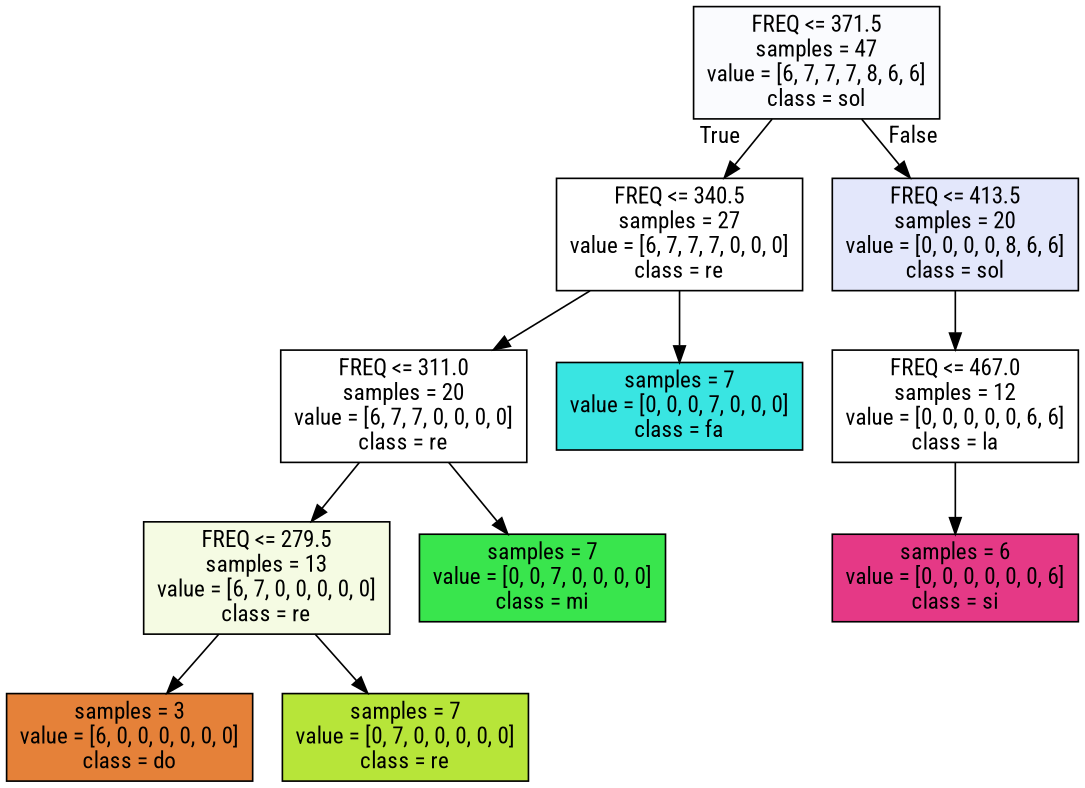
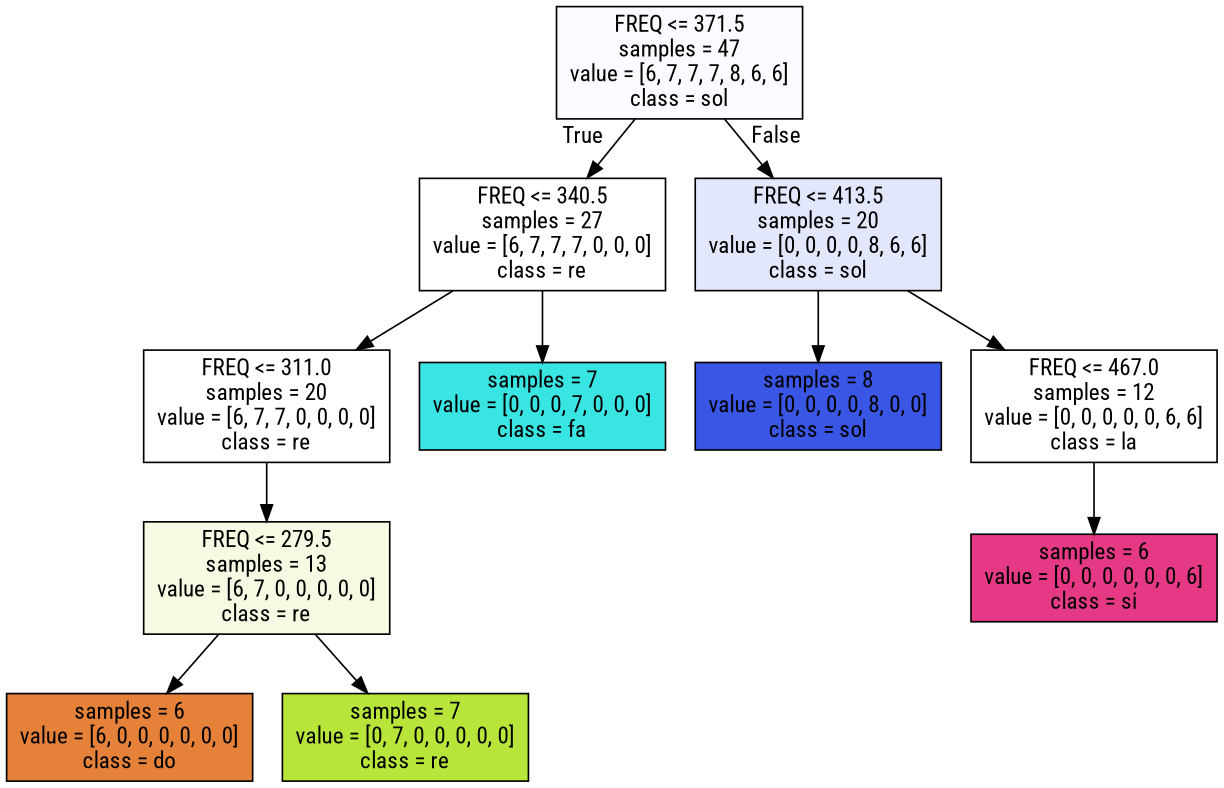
  digraph {
    fontname="Roboto Condensed"
    node [color=black fillcolor="#ffffff" fontname="Roboto Condensed" shape=box style=filled]
    edge [fontname="Roboto Condensed"]
    n1 [fillcolor="#fafbfe" label="FREQ <= 371.5\nsamples = 47\nvalue = [6, 7, 7, 7, 8, 6, 6]\nclass = sol"]
    n2 [label="FREQ <= 340.5\nsamples = 27\nvalue = [6, 7, 7, 7, 0, 0, 0]\nclass = re"]
    n3 [fillcolor="#e3e7fb" label="FREQ <= 413.5\nsamples = 20\nvalue = [0, 0, 0, 0, 8, 6, 6]\nclass = sol"]
    n4 [label="FREQ <= 311.0\nsamples = 20\nvalue = [6, 7, 7, 0, 0, 0, 0]\nclass = re"]
    n5 [fillcolor="#39e5e2" label="samples = 7\nvalue = [0, 0, 0, 7, 0, 0, 0]\nclass = fa"]
+   n6 [fillcolor="#3956e5" label="samples = 8\nvalue = [0, 0, 0, 0, 8, 0, 0]\nclass = sol"]
    n7 [label="FREQ <= 467.0\nsamples = 12\nvalue = [0, 0, 0, 0, 0, 6, 6]\nclass = la"]
    n8 [fillcolor="#f5fbe3" label="FREQ <= 279.5\nsamples = 13\nvalue = [6, 7, 0, 0, 0, 0, 0]\nclass = re"]
-   n9 [fillcolor="#39e54d" label="samples = 7\nvalue = [0, 0, 7, 0, 0, 0, 0]\nclass = mi"]
-   n10 [fillcolor="#e58139" label="samples = 3\nvalue = [6, 0, 0, 0, 0, 0, 0]\nclass = do"]
+   n10 [fillcolor="#e58139" label="samples = 6\nvalue = [6, 0, 0, 0, 0, 0, 0]\nclass = do"]
    n11 [fillcolor="#b7e539" label="samples = 7\nvalue = [0, 7, 0, 0, 0, 0, 0]\nclass = re"]
    n12 [fillcolor="#e53986" label="samples = 6\nvalue = [0, 0, 0, 0, 0, 0, 6]\nclass = si"]
    n1 -> n2 [headlabel=True labelangle=45 labeldistance=2.5]
    n1 -> n3 [headlabel=False labelangle=-45 labeldistance=2.5]
    n2 -> n4
    n2 -> n5
+   n3 -> n6
    n3 -> n7
    n4 -> n8
-   n4 -> n9
    n7 -> n12
    n8 -> n10
    n8 -> n11
  }
